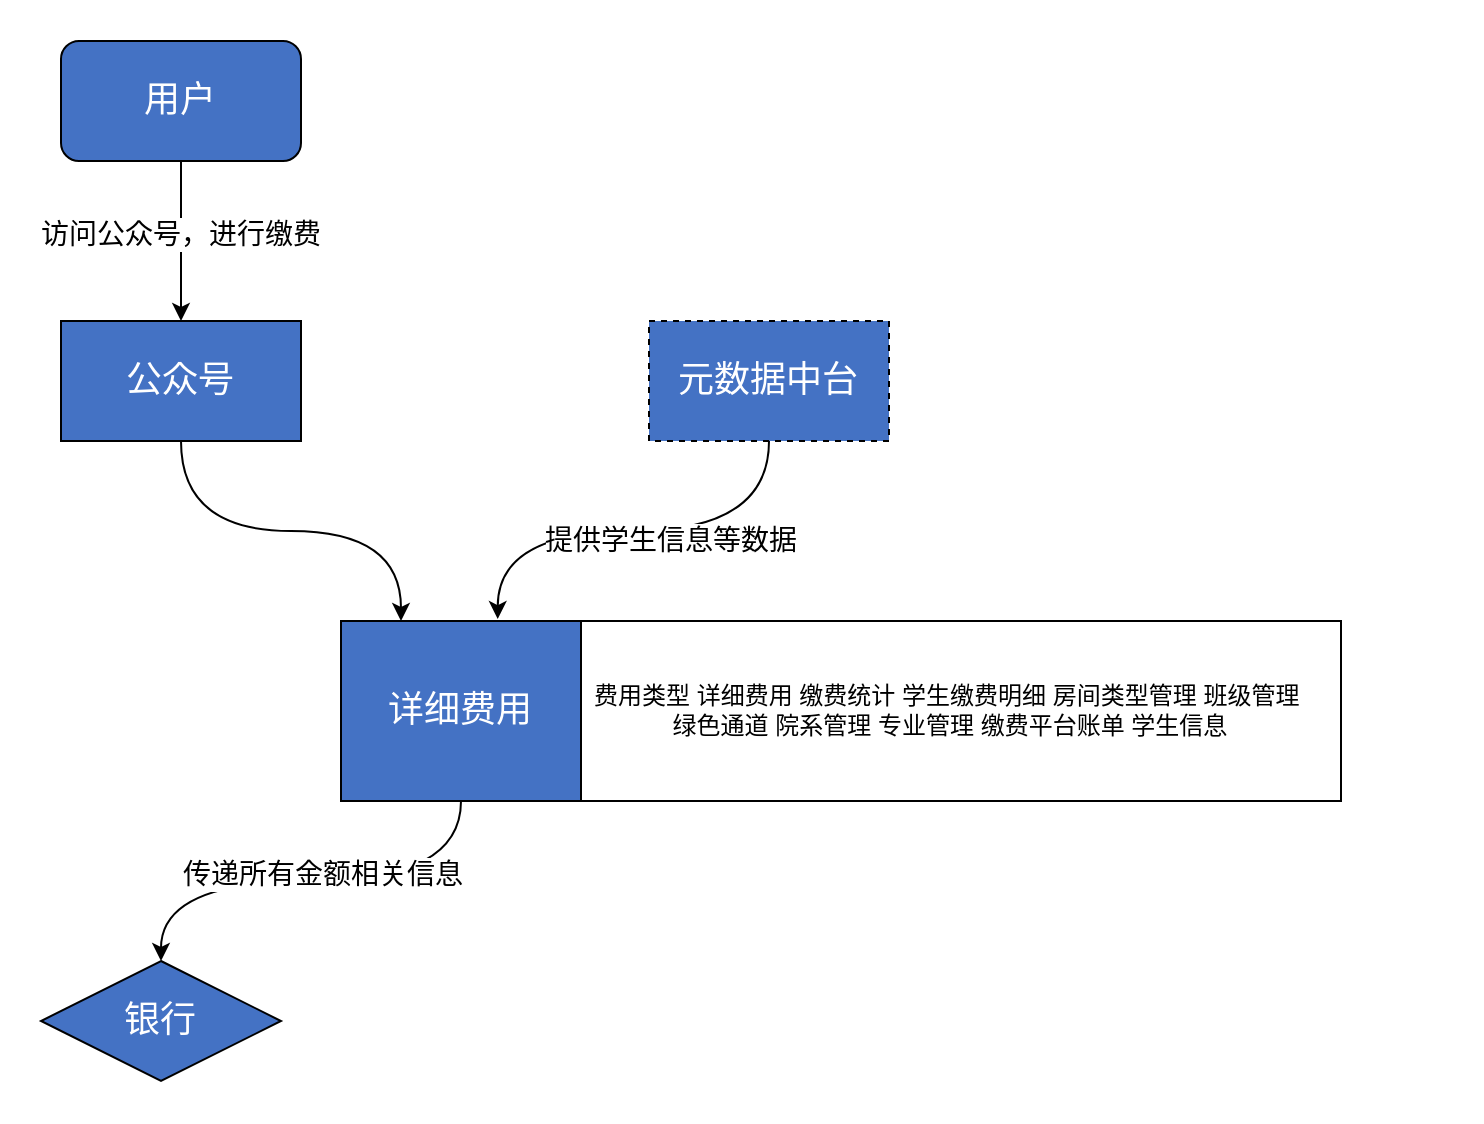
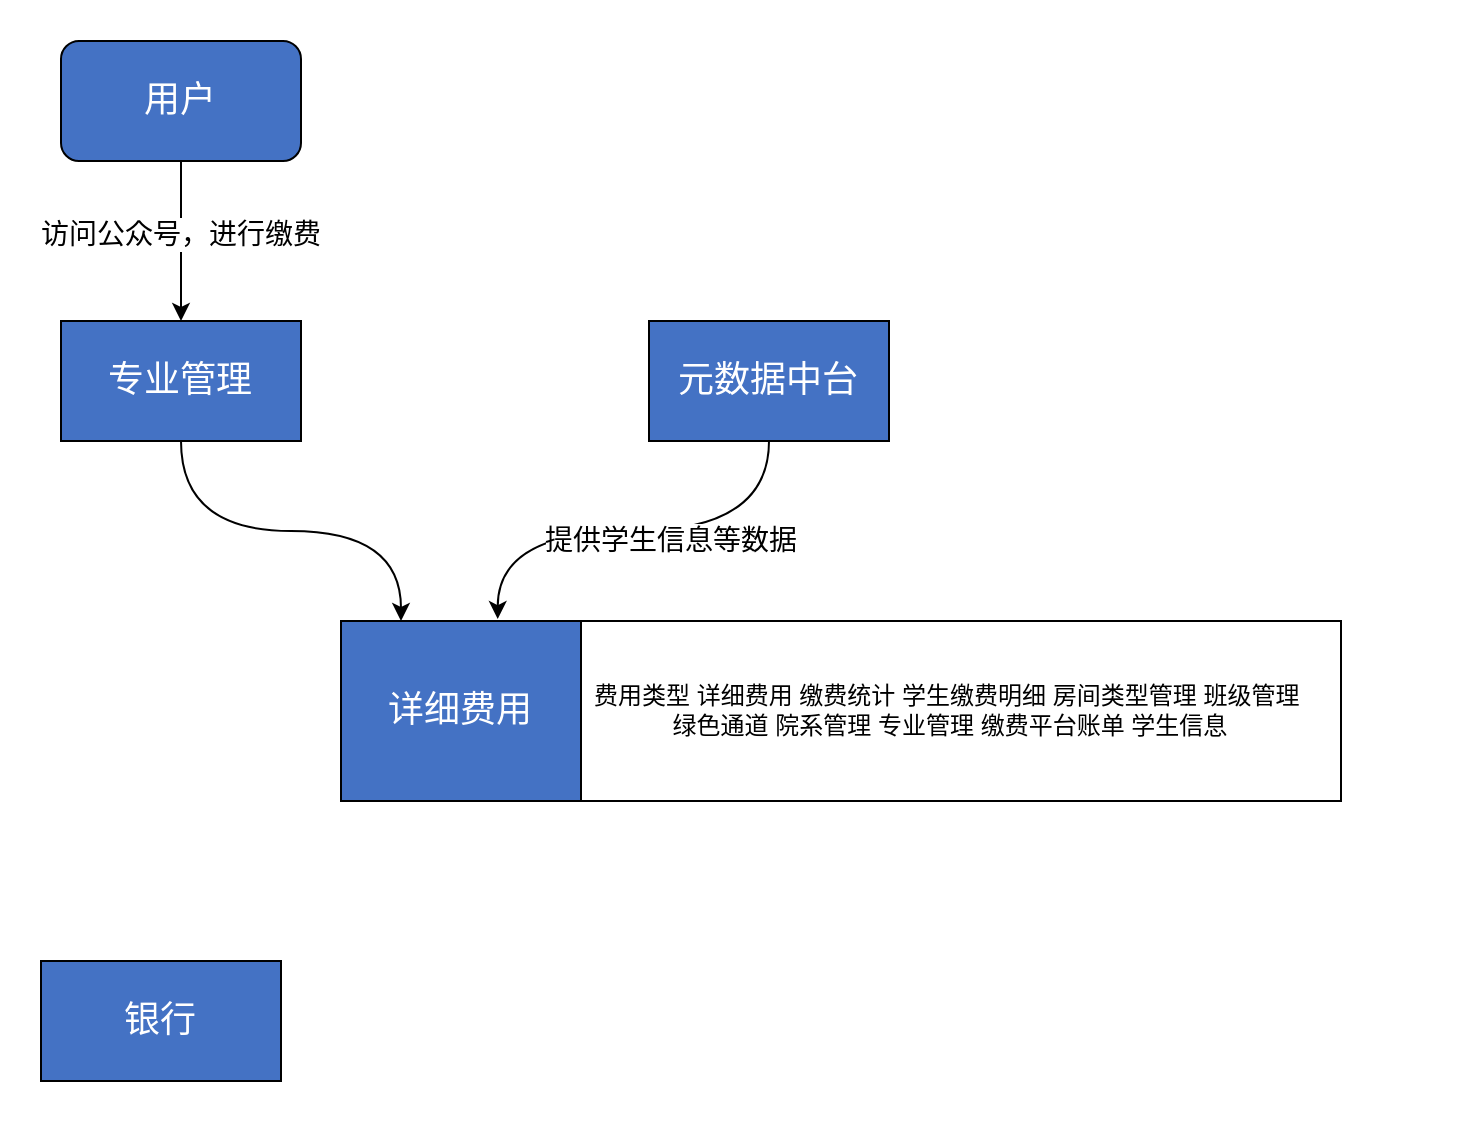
  <mxCell id="0" />
  <mxCell id="1" parent="0" />
  <mxCell id="2" style="edgeStyle=orthogonalEdgeStyle;rounded=0;orthogonalLoop=1;jettySize=auto;html=1;exitX=0.5;exitY=1;exitDx=0;exitDy=0;entryX=0.5;entryY=0;entryDx=0;entryDy=0;" edge="1" parent="1" source="4" target="6"><mxGeometry relative="1" as="geometry" /></mxCell>
  <mxCell id="3" value="&lt;font style=&quot;font-size: 14px;&quot;&gt;访问公众号，进行缴费&lt;/font&gt;" style="edgeLabel;html=1;align=center;verticalAlign=middle;resizable=0;points=[];" vertex="1" connectable="0" parent="2"><mxGeometry x="-0.111" y="-1" relative="1" as="geometry"><mxPoint as="offset" /></mxGeometry></mxCell>
  <mxCell id="4" value="&lt;font style=&quot;font-size: 18px; color: rgb(255, 255, 255);&quot;&gt;用户&lt;/font&gt;" style="whiteSpace=wrap;html=1;fillColor=#4472C4;rounded=1;" vertex="1" parent="1"><mxGeometry x="30" y="20" width="120" height="60" as="geometry" /></mxCell>
  <mxCell id="5" style="edgeStyle=orthogonalEdgeStyle;rounded=0;orthogonalLoop=1;jettySize=auto;html=1;exitX=0.5;exitY=1;exitDx=0;exitDy=0;entryX=0.25;entryY=0;entryDx=0;entryDy=0;curved=1;" edge="1" parent="1" source="6" target="10"><mxGeometry relative="1" as="geometry" /></mxCell>
- <mxCell id="6" value="&lt;font color=&quot;#ffffff&quot;&gt;&lt;span style=&quot;font-size: 18px;&quot;&gt;公众号&lt;/span&gt;&lt;/font&gt;" style="rounded=0;whiteSpace=wrap;html=1;fillColor=#4472C4;" vertex="1" parent="1"><mxGeometry x="30" y="160" width="120" height="60" as="geometry" /></mxCell>
- <mxCell id="7" value="&lt;font color=&quot;#ffffff&quot;&gt;&lt;span style=&quot;font-size: 18px;&quot;&gt;元数据中台&lt;/span&gt;&lt;/font&gt;" style="rounded=0;whiteSpace=wrap;html=1;fillColor=#4472C4;dashed=1;" vertex="1" parent="1"><mxGeometry x="324" y="160" width="120" height="60" as="geometry" /></mxCell>
- <mxCell id="8" style="edgeStyle=orthogonalEdgeStyle;rounded=0;orthogonalLoop=1;jettySize=auto;html=1;exitX=0.5;exitY=1;exitDx=0;exitDy=0;entryX=0.5;entryY=0;entryDx=0;entryDy=0;curved=1;" edge="1" parent="1" source="10" target="11"><mxGeometry relative="1" as="geometry" /></mxCell>
- <mxCell id="9" value="&lt;font style=&quot;font-size: 14px;&quot;&gt;传递所有金额相关信息&lt;/font&gt;" style="edgeLabel;html=1;align=center;verticalAlign=middle;resizable=0;points=[];" vertex="1" connectable="0" parent="8"><mxGeometry x="-0.045" y="-4" relative="1" as="geometry"><mxPoint as="offset" /></mxGeometry></mxCell>
+ <mxCell id="6" value="&lt;font color=&quot;#ffffff&quot;&gt;&lt;span style=&quot;font-size: 18px;&quot;&gt;专业管理&lt;/span&gt;&lt;/font&gt;" style="rounded=0;whiteSpace=wrap;html=1;fillColor=#4472C4;" vertex="1" parent="1"><mxGeometry x="30" y="160" width="120" height="60" as="geometry" /></mxCell>
+ <mxCell id="7" value="&lt;font color=&quot;#ffffff&quot;&gt;&lt;span style=&quot;font-size: 18px;&quot;&gt;元数据中台&lt;/span&gt;&lt;/font&gt;" style="rounded=0;whiteSpace=wrap;html=1;fillColor=#4472C4;" vertex="1" parent="1"><mxGeometry x="324" y="160" width="120" height="60" as="geometry" /></mxCell>
  <mxCell id="10" value="&lt;font color=&quot;#ffffff&quot;&gt;&lt;span style=&quot;font-size: 18px;&quot;&gt;详细费用&lt;/span&gt;&lt;/font&gt;" style="rounded=0;whiteSpace=wrap;html=1;fillColor=#4472C4;" vertex="1" parent="1"><mxGeometry x="170" y="310" width="120" height="90" as="geometry" /></mxCell>
- <mxCell id="11" value="&lt;font color=&quot;#ffffff&quot;&gt;&lt;span style=&quot;font-size: 18px;&quot;&gt;银行&lt;/span&gt;&lt;/font&gt;" style="rhombus;whiteSpace=wrap;html=1;fillColor=#4472C4;" vertex="1" parent="1"><mxGeometry x="20" y="480" width="120" height="60" as="geometry" /></mxCell>
+ <mxCell id="11" value="&lt;font color=&quot;#ffffff&quot;&gt;&lt;span style=&quot;font-size: 18px;&quot;&gt;银行&lt;/span&gt;&lt;/font&gt;" style="rounded=0;whiteSpace=wrap;html=1;fillColor=#4472C4;" vertex="1" parent="1"><mxGeometry x="20" y="480" width="120" height="60" as="geometry" /></mxCell>
  <mxCell id="12" style="edgeStyle=orthogonalEdgeStyle;rounded=0;orthogonalLoop=1;jettySize=auto;html=1;exitX=0.5;exitY=1;exitDx=0;exitDy=0;entryX=0.653;entryY=-0.011;entryDx=0;entryDy=0;entryPerimeter=0;curved=1;" edge="1" parent="1" source="7" target="10"><mxGeometry relative="1" as="geometry" /></mxCell>
  <mxCell id="13" value="&lt;font style=&quot;font-size: 14px;&quot;&gt;提供学生信息等数据&lt;/font&gt;" style="edgeLabel;html=1;align=center;verticalAlign=middle;resizable=0;points=[];" vertex="1" connectable="0" parent="12"><mxGeometry x="-0.151" y="4" relative="1" as="geometry"><mxPoint as="offset" /></mxGeometry></mxCell>
  <mxCell id="14" value="" style="rounded=0;whiteSpace=wrap;html=1;" vertex="1" parent="1"><mxGeometry x="290" y="310" width="380" height="90" as="geometry" /></mxCell>
  <mxCell id="15" value="&lt;div&gt;费用类型&amp;nbsp;&lt;span style=&quot;background-color: transparent; color: light-dark(rgb(0, 0, 0), rgb(255, 255, 255));&quot;&gt;详细费用&amp;nbsp;&lt;/span&gt;&lt;span style=&quot;background-color: transparent; color: light-dark(rgb(0, 0, 0), rgb(255, 255, 255));&quot;&gt;缴费统计&amp;nbsp;&lt;/span&gt;&lt;span style=&quot;background-color: transparent; color: light-dark(rgb(0, 0, 0), rgb(255, 255, 255));&quot;&gt;学生缴费明细&amp;nbsp;&lt;/span&gt;&lt;span style=&quot;background-color: transparent; color: light-dark(rgb(0, 0, 0), rgb(255, 255, 255));&quot;&gt;房间类型管理&amp;nbsp;&lt;/span&gt;&lt;span style=&quot;background-color: transparent; color: light-dark(rgb(0, 0, 0), rgb(255, 255, 255));&quot;&gt;班级管理&amp;nbsp;&lt;/span&gt;&lt;/div&gt;&lt;div&gt;&lt;span style=&quot;background-color: transparent; color: light-dark(rgb(0, 0, 0), rgb(255, 255, 255));&quot;&gt;绿色通道&amp;nbsp;&lt;/span&gt;&lt;span style=&quot;background-color: transparent; color: light-dark(rgb(0, 0, 0), rgb(255, 255, 255));&quot;&gt;院系管理&amp;nbsp;&lt;/span&gt;&lt;span style=&quot;background-color: transparent; color: light-dark(rgb(0, 0, 0), rgb(255, 255, 255));&quot;&gt;专业管理&amp;nbsp;&lt;/span&gt;&lt;span style=&quot;background-color: transparent; color: light-dark(rgb(0, 0, 0), rgb(255, 255, 255));&quot;&gt;缴费平台账单&amp;nbsp;&lt;/span&gt;&lt;span style=&quot;background-color: transparent; color: light-dark(rgb(0, 0, 0), rgb(255, 255, 255));&quot;&gt;学生信息&lt;/span&gt;&lt;/div&gt;" style="text;html=1;align=center;verticalAlign=middle;whiteSpace=wrap;rounded=0;" vertex="1" parent="1"><mxGeometry x="230" y="270" width="490" height="170" as="geometry" /></mxCell>
